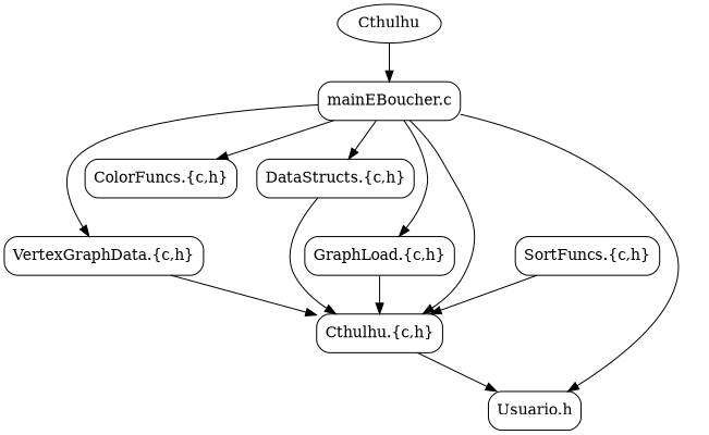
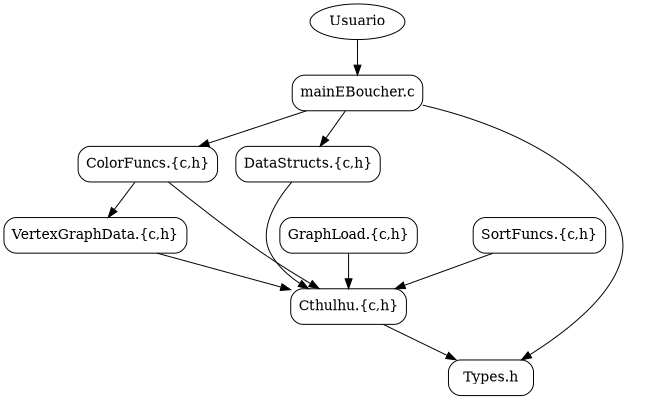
  digraph {
    node [shape=box style=rounded]
-   Usuario [label=Cthulhu shape="" style=""]
+   Usuario [shape="" style=""]
    n2 [label="mainEBoucher.c"]
    n3 [label="GraphLoad.{c,h}"]
    n4 [label="VertexGraphData.{c,h}"]
    n5 [label="ColorFuncs.{c,h}"]
    n6 [label="DataStructs.{c,h}"]
-   n7 [label="Usuario.h"]
+   n7 [label="Types.h"]
    n8 [label="Cthulhu.{c,h}"]
    n9 [label="SortFuncs.{c,h}"]
    Usuario -> n2
-   n2 -> n3
-   n2 -> n4
+   n5 -> n4
    n2 -> n5
    n2 -> n6
    n2 -> n7
    n3 -> n8
    n4 -> n8
-   n2 -> n8
+   n5 -> n8
    n6 -> n8
    n8 -> n7
    n9 -> n8
  }
